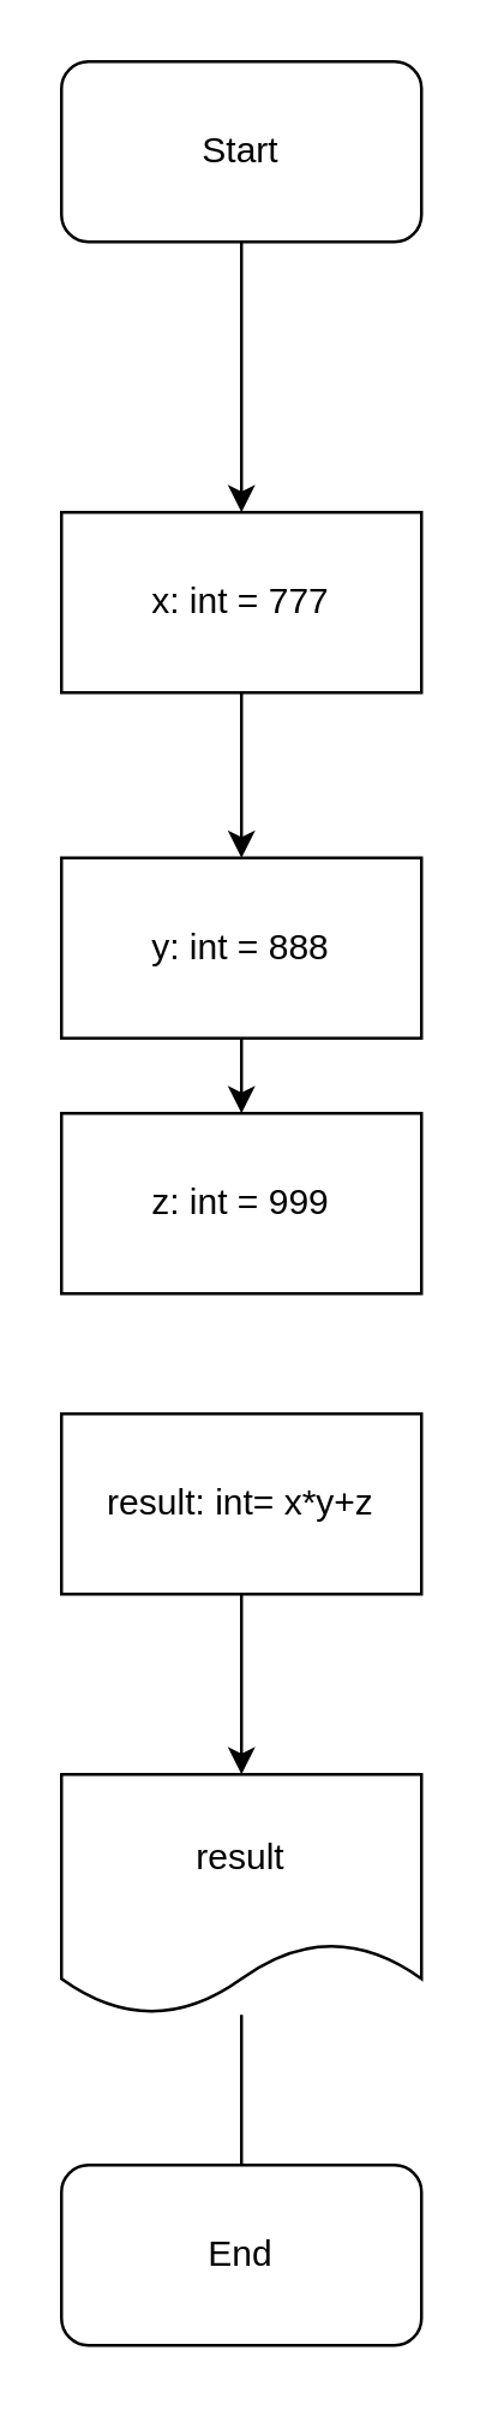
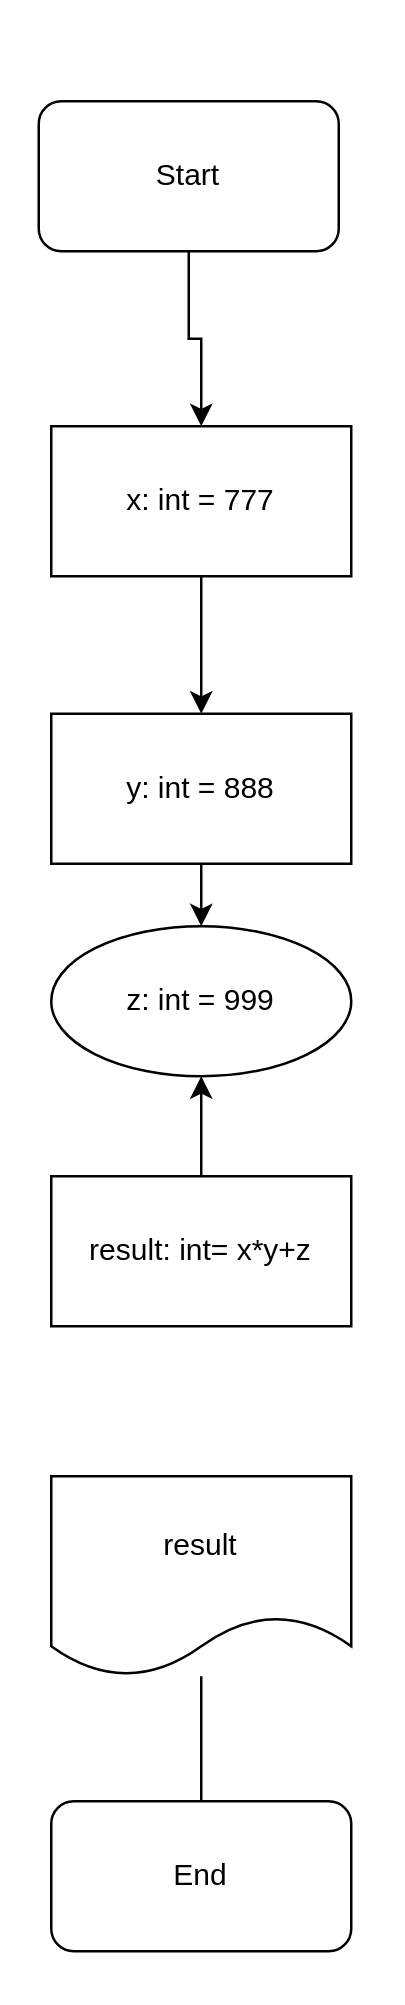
  <mxCell id="0" />
  <mxCell id="1" parent="0" />
  <mxCell id="2" style="edgeStyle=orthogonalEdgeStyle;rounded=0;orthogonalLoop=1;jettySize=auto;html=1;" edge="1" parent="1" source="3" target="6"><mxGeometry relative="1" as="geometry" /></mxCell>
- <mxCell id="3" value="Start" style="rounded=1;whiteSpace=wrap;html=1;" vertex="1" parent="1"><mxGeometry x="20" y="20" width="120" height="60" as="geometry" /></mxCell>
+ <mxCell id="3" value="Start" style="rounded=1;whiteSpace=wrap;html=1;" vertex="1" parent="1"><mxGeometry x="15" y="40" width="120" height="60" as="geometry" /></mxCell>
  <mxCell id="4" value="End" style="rounded=1;whiteSpace=wrap;html=1;" vertex="1" parent="1"><mxGeometry x="20" y="720" width="120" height="60" as="geometry" /></mxCell>
  <mxCell id="5" style="edgeStyle=orthogonalEdgeStyle;rounded=0;orthogonalLoop=1;jettySize=auto;html=1;entryX=0.5;entryY=0;entryDx=0;entryDy=0;" edge="1" parent="1" source="6" target="8"><mxGeometry relative="1" as="geometry" /></mxCell>
  <mxCell id="6" value="x: int = 777" style="rounded=0;whiteSpace=wrap;html=1;" vertex="1" parent="1"><mxGeometry x="20" y="170" width="120" height="60" as="geometry" /></mxCell>
  <mxCell id="7" value="" style="edgeStyle=orthogonalEdgeStyle;rounded=0;orthogonalLoop=1;jettySize=auto;html=1;" edge="1" parent="1" source="8" target="9"><mxGeometry relative="1" as="geometry" /></mxCell>
  <mxCell id="8" value="y: int = 888" style="rounded=0;whiteSpace=wrap;html=1;" vertex="1" parent="1"><mxGeometry x="20" y="285" width="120" height="60" as="geometry" /></mxCell>
- <mxCell id="9" value="z: int = 999" style="rounded=0;whiteSpace=wrap;html=1;" vertex="1" parent="1"><mxGeometry x="20" y="370" width="120" height="60" as="geometry" /></mxCell>
- <mxCell id="10" value="" style="edgeStyle=orthogonalEdgeStyle;rounded=0;orthogonalLoop=1;jettySize=auto;html=1;" edge="1" parent="1" source="11" target="13"><mxGeometry relative="1" as="geometry" /></mxCell>
+ <mxCell id="9" value="z: int = 999" style="ellipse;whiteSpace=wrap;html=1;" vertex="1" parent="1"><mxGeometry x="20" y="370" width="120" height="60" as="geometry" /></mxCell>
+ <mxCell id="10" value="" style="edgeStyle=orthogonalEdgeStyle;rounded=0;orthogonalLoop=1;jettySize=auto;html=1;" edge="1" parent="1" source="11" target="9"><mxGeometry relative="1" as="geometry" /></mxCell>
  <mxCell id="11" value="result: int= x*y+z" style="rounded=0;whiteSpace=wrap;html=1;" vertex="1" parent="1"><mxGeometry x="20" y="470" width="120" height="60" as="geometry" /></mxCell>
  <mxCell id="12" value="" style="edgeStyle=orthogonalEdgeStyle;rounded=0;orthogonalLoop=1;jettySize=auto;html=1;endArrow=none;" edge="1" parent="1" source="13" target="4"><mxGeometry relative="1" as="geometry" /></mxCell>
  <mxCell id="13" value="result" style="shape=document;whiteSpace=wrap;html=1;boundedLbl=1;" vertex="1" parent="1"><mxGeometry x="20" y="590" width="120" height="80" as="geometry" /></mxCell>
